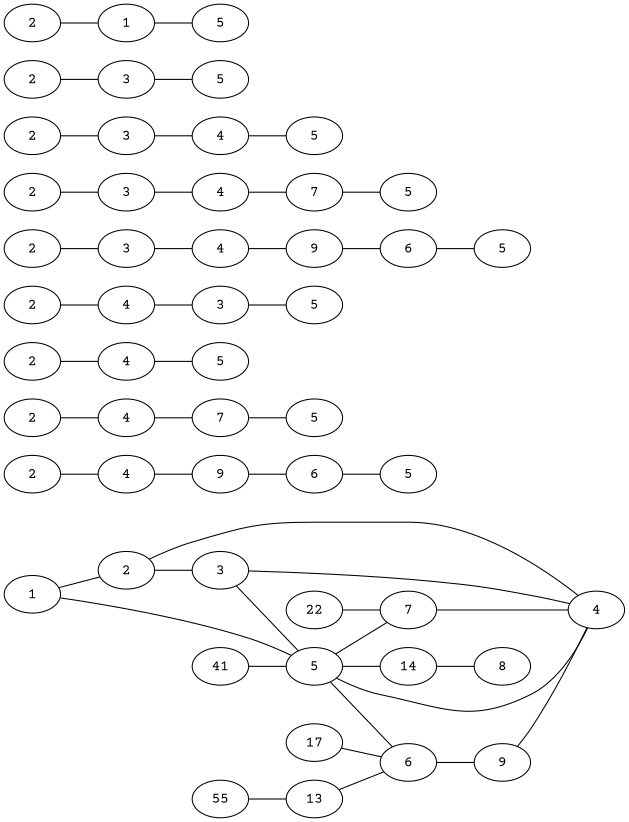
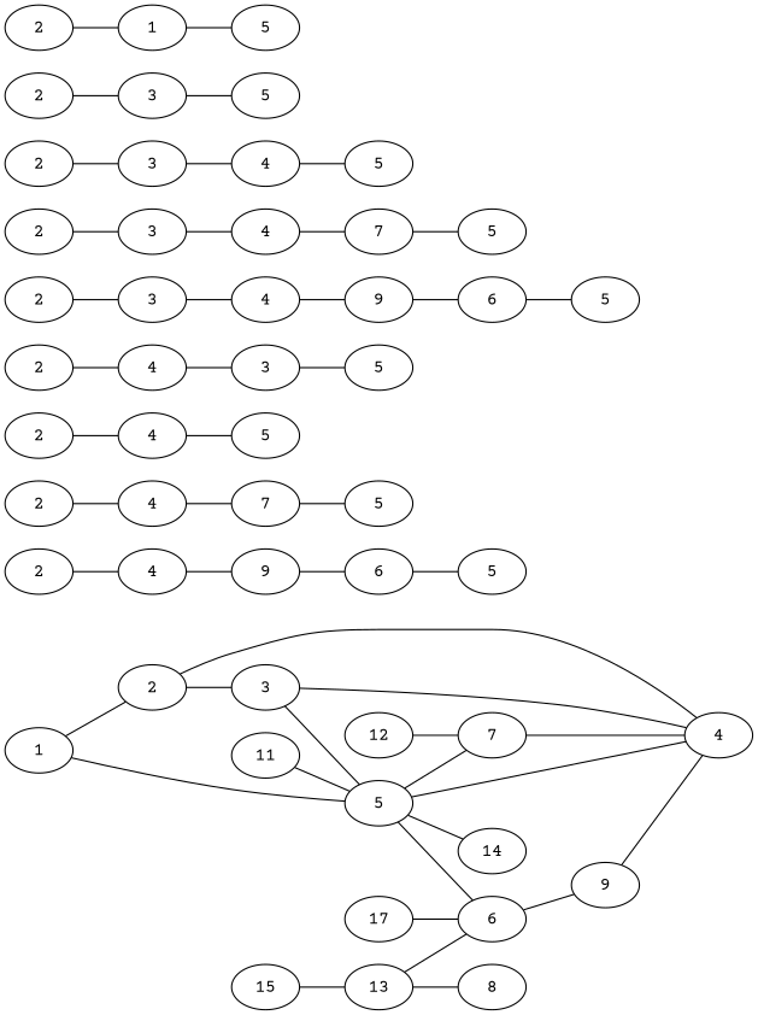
  digraph {
    fontname="Courier Prime"
    rankdir=LR
    node [fontname="Courier Prime"]
    edge [arrowhead=none fontname="Courier Prime"]
    n1 [label=1]
    n2 [label=2]
    n3 [label=5]
    n4 [label=3]
    n5 [label=4]
    n6 [label=6]
    n7 [label=7]
    n8 [label=14]
    n9 [label=9]
    n10 [label=8]
    n11 [label=17]
-   n12 [label=41]
-   n13 [label=22]
+   n12 [label=11]
+   n13 [label=12]
    n14 [label=13]
-   n15 [label=55]
+   n15 [label=15]
    n16 [label=2]
    n17 [label=4]
    n18 [label=9]
    n19 [label=6]
    n20 [label=5]
    n21 [label=2]
    n22 [label=4]
    n23 [label=7]
    n24 [label=5]
    n25 [label=2]
    n26 [label=4]
    n27 [label=5]
    n28 [label=2]
    n29 [label=4]
    n30 [label=3]
    n31 [label=5]
    n32 [label=2]
    n33 [label=3]
    n34 [label=4]
    n35 [label=9]
    n36 [label=6]
    n37 [label=5]
    n38 [label=2]
    n39 [label=3]
    n40 [label=4]
    n41 [label=7]
    n42 [label=5]
    n43 [label=2]
    n44 [label=3]
    n45 [label=4]
    n46 [label=5]
    n47 [label=2]
    n48 [label=3]
    n49 [label=5]
    n50 [label=2]
    n51 [label=1]
    n52 [label=5]
    n1 -> n2
    n1 -> n3
    n2 -> n4
    n2 -> n5
    n3 -> n6
    n3 -> n7
    n3 -> n8
    n4 -> n3
    n4 -> n5
    n5 -> n3
    n6 -> n9
    n7 -> n5
    n9 -> n5
    n11 -> n6
    n12 -> n3
    n13 -> n7
    n14 -> n6
-   n8 -> n10
+   n14 -> n10
    n15 -> n14
    n16 -> n17
    n17 -> n18
    n18 -> n19
    n19 -> n20
    n21 -> n22
    n22 -> n23
    n23 -> n24
    n25 -> n26
    n26 -> n27
    n28 -> n29
    n29 -> n30
    n30 -> n31
    n32 -> n33
    n33 -> n34
    n34 -> n35
    n35 -> n36
    n36 -> n37
    n38 -> n39
    n39 -> n40
    n40 -> n41
    n41 -> n42
    n43 -> n44
    n44 -> n45
    n45 -> n46
    n47 -> n48
    n48 -> n49
    n50 -> n51
    n51 -> n52
  }
